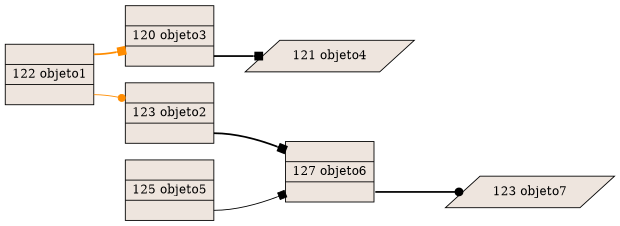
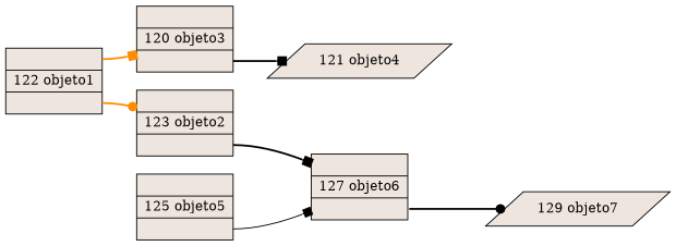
  digraph {
    rankdir=LR
    node [fillcolor=seashell2 shape=record style=filled]
    edge [arrowhead=box color=black style=bold tailport=C1]
    n1 [label="<C0>|122 objeto1|<C1>"]
    n2 [label="<C0>|120 objeto3|<C1>"]
    n3 [label="<C0>|123 objeto2|<C1>"]
    n4 [label="121 objeto4" shape=parallelogram]
    n5 [label="<C0>|127 objeto6|<C1>"]
    n6 [label="<C0>|125 objeto5|<C1>"]
-   n7 [label="123 objeto7" shape=parallelogram]
+   n7 [label="129 objeto7" shape=parallelogram]
    n1 -> n2 [color=darkorange tailport=C0]
-   n1 -> n3 [arrowhead=dot color=darkorange style=solid]
+   n1 -> n3 [arrowhead=dot color=darkorange]
    n2 -> n4
    n3 -> n5
    n5 -> n7 [arrowhead=dot]
    n6 -> n5 [style=solid]
  }
